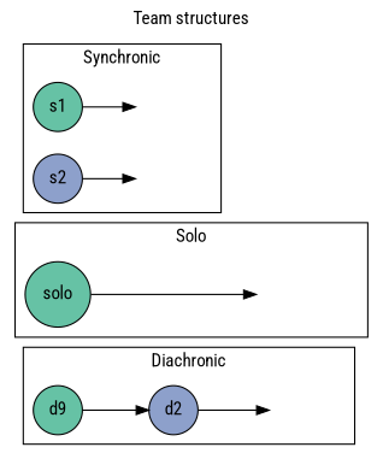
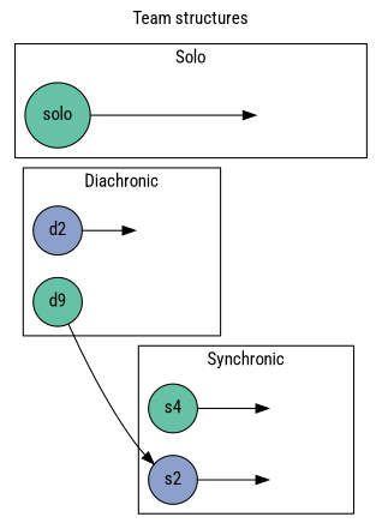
  digraph {
    fontname="Roboto Condensed"
    label="Team structures"
    labelloc=t
    rankdir=LR
    node [fontname="Roboto Condensed" shape=circle style=filled]
    edge [fontname="Roboto Condensed"]
    n1 [fillcolor="#66C2A5" label=d9]
    d2 [fillcolor="#8DA0CB"]
    dinv1 [style=invis width=0 shape=""]
    solo [fillcolor="#66C2A5"]
    soloinv1 [style=invis width=0 shape=""]
-   s1 [fillcolor="#66C2A5"]
+   s1 [fillcolor="#66C2A5" label=s4]
    sinv1 [style=invis width=0 shape=""]
    s2 [fillcolor="#8DA0CB"]
    sinv2 [style=invis width=0 shape=""]
    subgraph cluster_1 {
      label=Diachronic
      n1
      d2
      dinv1
    }
    subgraph cluster_2 {
      label=Solo
      solo
      soloinv1
    }
    subgraph cluster_3 {
      label=Synchronic
      s1
      sinv1
      s2
      sinv2
    }
-   n1 -> d2
+   n1 -> s2
    d2 -> dinv1
    solo -> soloinv1 [minlen=2]
    s1 -> sinv1
    s2 -> sinv2
  }
